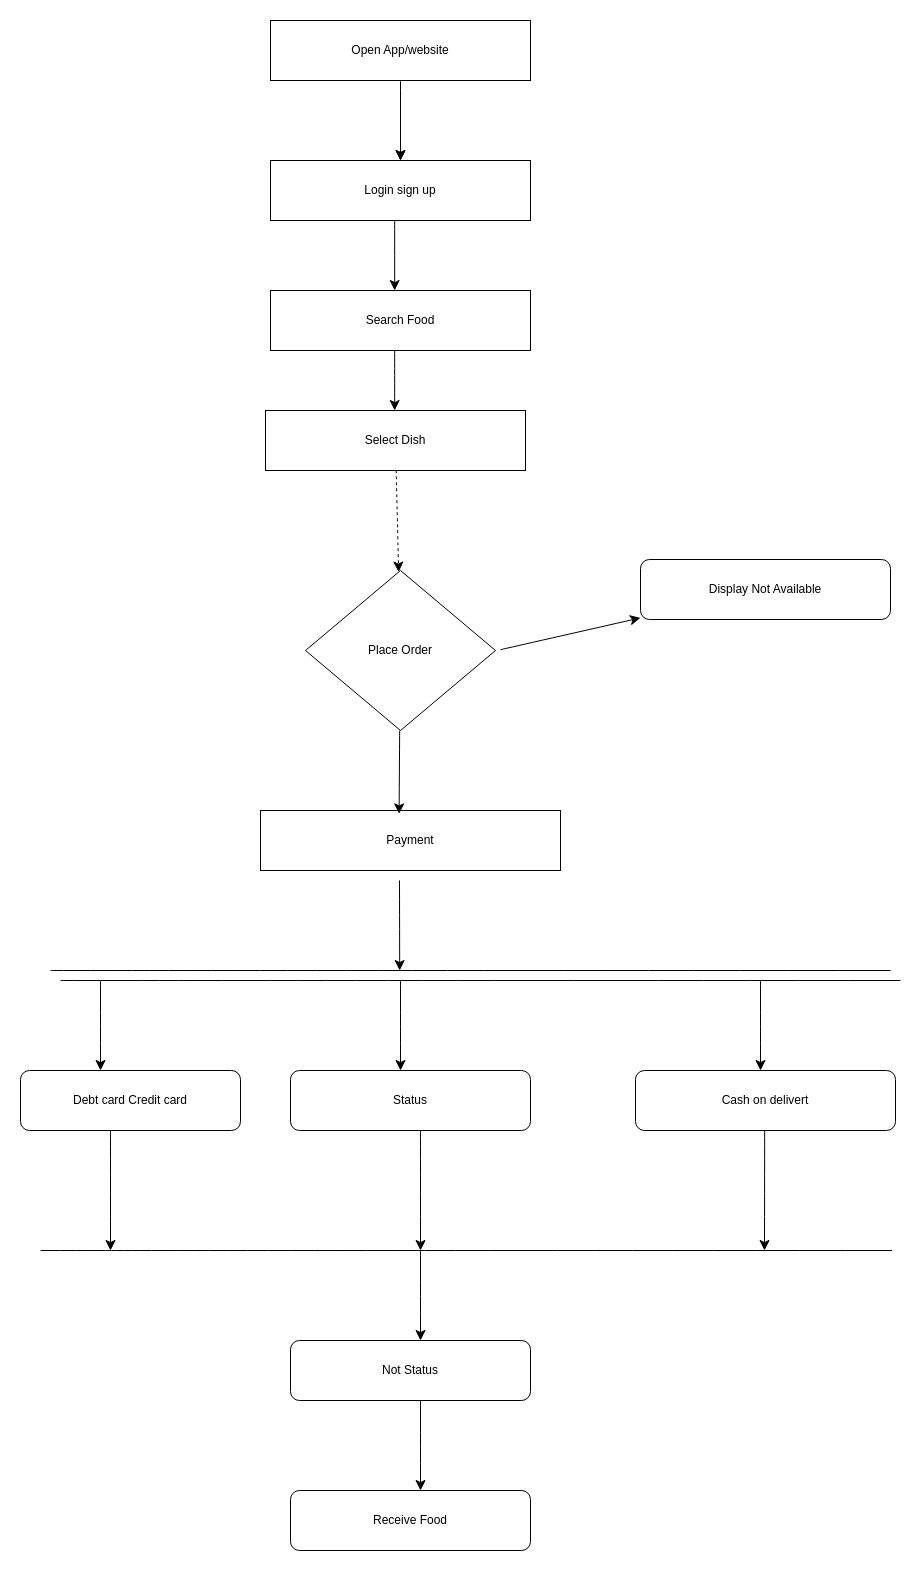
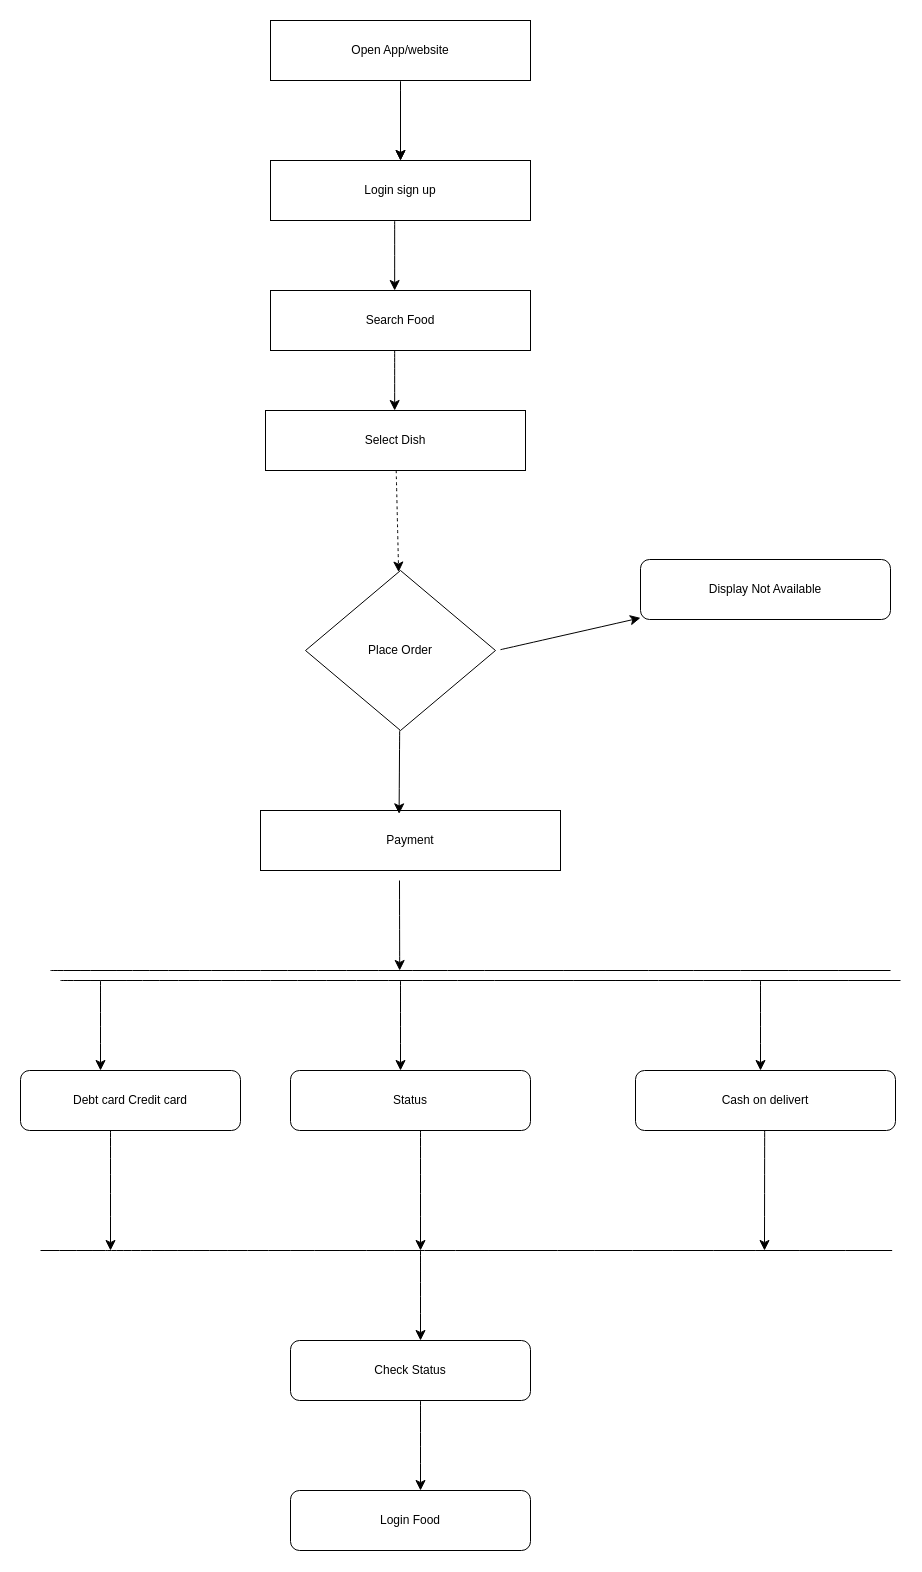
  <mxCell id="0" />
  <mxCell id="1" parent="0" />
  <mxCell id="2" style="edgeStyle=none;curved=1;rounded=0;orthogonalLoop=1;jettySize=auto;html=1;entryX=0;entryY=0.5;entryDx=0;entryDy=0;fontSize=12;startSize=8;endSize=8;" edge="1" parent="1"><mxGeometry relative="1" as="geometry"><mxPoint x="280" y="200" as="sourcePoint" /><mxPoint x="280" y="200" as="targetPoint" /></mxGeometry></mxCell>
  <mxCell id="3" style="edgeStyle=none;curved=1;rounded=0;orthogonalLoop=1;jettySize=auto;html=1;fontSize=12;startSize=8;endSize=8;" edge="1" parent="1"><mxGeometry relative="1" as="geometry"><mxPoint x="400" y="160" as="targetPoint" /><mxPoint x="400" y="80" as="sourcePoint" /></mxGeometry></mxCell>
  <mxCell id="4" value="" style="endArrow=classic;html=1;rounded=0;fontSize=12;startSize=8;endSize=8;curved=1;" edge="1" parent="1"><mxGeometry width="50" height="50" relative="1" as="geometry"><mxPoint x="400" y="90" as="sourcePoint" /><mxPoint x="400" y="160" as="targetPoint" /></mxGeometry></mxCell>
  <mxCell id="5" value="Login sign up" style="rounded=0;whiteSpace=wrap;html=1;" vertex="1" parent="1"><mxGeometry x="270" y="160" width="260" height="60" as="geometry" /></mxCell>
  <mxCell id="6" value="Search Food" style="rounded=0;whiteSpace=wrap;html=1;" vertex="1" parent="1"><mxGeometry x="270" y="290" width="260" height="60" as="geometry" /></mxCell>
  <mxCell id="7" value="Place Order" style="rhombus;whiteSpace=wrap;html=1;" vertex="1" parent="1"><mxGeometry x="305" y="570" width="190" height="160" as="geometry" /></mxCell>
  <mxCell id="8" value="" style="endArrow=classic;html=1;rounded=0;fontSize=12;startSize=8;endSize=8;curved=1;" edge="1" parent="1"><mxGeometry width="50" height="50" relative="1" as="geometry"><mxPoint x="394.17" y="350" as="sourcePoint" /><mxPoint x="394.17" y="410" as="targetPoint" /><Array as="points"><mxPoint x="394.17" y="360" /></Array></mxGeometry></mxCell>
  <mxCell id="9" value="" style="endArrow=classic;html=1;rounded=0;fontSize=12;startSize=8;endSize=8;curved=1;" edge="1" parent="1"><mxGeometry width="50" height="50" relative="1" as="geometry"><mxPoint x="394.17" y="220" as="sourcePoint" /><mxPoint x="394.17" y="290" as="targetPoint" /></mxGeometry></mxCell>
  <mxCell id="10" value="Open App/website" style="rounded=0;whiteSpace=wrap;html=1;" vertex="1" parent="1"><mxGeometry x="270" y="20" width="260" height="60" as="geometry" /></mxCell>
  <mxCell id="11" value="" style="endArrow=classic;html=1;rounded=0;fontSize=12;startSize=8;endSize=8;curved=1;dashed=1;" edge="1" parent="1" source="13" target="7"><mxGeometry width="50" height="50" relative="1" as="geometry"><mxPoint x="400" y="460" as="sourcePoint" /><mxPoint x="400" y="530" as="targetPoint" /></mxGeometry></mxCell>
  <mxCell id="12" value="" style="endArrow=classic;html=1;rounded=0;fontSize=12;startSize=8;endSize=8;curved=1;" edge="1" parent="1" target="13"><mxGeometry width="50" height="50" relative="1" as="geometry"><mxPoint x="400" y="460" as="sourcePoint" /><mxPoint x="397" y="572" as="targetPoint" /></mxGeometry></mxCell>
  <mxCell id="13" value="Select Dish" style="rounded=0;whiteSpace=wrap;html=1;" vertex="1" parent="1"><mxGeometry x="265" y="410" width="260" height="60" as="geometry" /></mxCell>
  <mxCell id="14" value="Payment" style="rounded=0;whiteSpace=wrap;html=1;" vertex="1" parent="1"><mxGeometry x="260" y="810" width="300" height="60" as="geometry" /></mxCell>
  <mxCell id="15" value="" style="endArrow=classic;html=1;rounded=0;fontSize=12;startSize=8;endSize=8;curved=1;entryX=0.462;entryY=0.056;entryDx=0;entryDy=0;entryPerimeter=0;" edge="1" parent="1" target="14"><mxGeometry width="50" height="50" relative="1" as="geometry"><mxPoint x="399.17" y="730" as="sourcePoint" /><mxPoint x="399.17" y="800" as="targetPoint" /></mxGeometry></mxCell>
  <mxCell id="16" value="" style="endArrow=classic;html=1;rounded=0;fontSize=12;startSize=8;endSize=8;curved=1;" edge="1" parent="1" target="17"><mxGeometry width="50" height="50" relative="1" as="geometry"><mxPoint x="500" y="649.17" as="sourcePoint" /><mxPoint x="700" y="649" as="targetPoint" /></mxGeometry></mxCell>
  <mxCell id="17" value="Display Not Available" style="rounded=1;whiteSpace=wrap;html=1;" vertex="1" parent="1"><mxGeometry x="640" y="559" width="250" height="60" as="geometry" /></mxCell>
  <mxCell id="18" value="" style="endArrow=classic;html=1;rounded=0;fontSize=12;startSize=8;endSize=8;curved=1;" edge="1" parent="1"><mxGeometry width="50" height="50" relative="1" as="geometry"><mxPoint x="399" y="880" as="sourcePoint" /><mxPoint x="399.17" y="970" as="targetPoint" /><Array as="points"><mxPoint x="399.17" y="960" /></Array></mxGeometry></mxCell>
  <mxCell id="19" value="" style="endArrow=none;html=1;rounded=0;fontSize=12;startSize=8;endSize=8;curved=1;" edge="1" parent="1"><mxGeometry width="50" height="50" relative="1" as="geometry"><mxPoint x="50" y="970" as="sourcePoint" /><mxPoint x="890" y="970" as="targetPoint" /></mxGeometry></mxCell>
  <mxCell id="20" value="" style="endArrow=none;html=1;rounded=0;fontSize=12;startSize=8;endSize=8;curved=1;" edge="1" parent="1"><mxGeometry width="50" height="50" relative="1" as="geometry"><mxPoint x="60" y="980" as="sourcePoint" /><mxPoint x="900" y="980" as="targetPoint" /></mxGeometry></mxCell>
  <mxCell id="21" value="" style="endArrow=classic;html=1;rounded=0;fontSize=12;startSize=8;endSize=8;curved=1;" edge="1" parent="1"><mxGeometry width="50" height="50" relative="1" as="geometry"><mxPoint x="100" y="980" as="sourcePoint" /><mxPoint x="100" y="1070" as="targetPoint" /></mxGeometry></mxCell>
  <mxCell id="22" value="" style="endArrow=classic;html=1;rounded=0;fontSize=12;startSize=8;endSize=8;curved=1;" edge="1" parent="1"><mxGeometry width="50" height="50" relative="1" as="geometry"><mxPoint x="400" y="980" as="sourcePoint" /><mxPoint x="400" y="1070" as="targetPoint" /></mxGeometry></mxCell>
  <mxCell id="23" value="" style="endArrow=classic;html=1;rounded=0;fontSize=12;startSize=8;endSize=8;curved=1;" edge="1" parent="1"><mxGeometry width="50" height="50" relative="1" as="geometry"><mxPoint x="760" y="980" as="sourcePoint" /><mxPoint x="760" y="1070" as="targetPoint" /></mxGeometry></mxCell>
  <mxCell id="24" value="Status" style="rounded=1;whiteSpace=wrap;html=1;" vertex="1" parent="1"><mxGeometry x="290" y="1070" width="240" height="60" as="geometry" /></mxCell>
  <mxCell id="25" value="Debt card Credit card" style="rounded=1;whiteSpace=wrap;html=1;" vertex="1" parent="1"><mxGeometry x="20" y="1070" width="220" height="60" as="geometry" /></mxCell>
  <mxCell id="26" value="Cash on delivert" style="rounded=1;whiteSpace=wrap;html=1;" vertex="1" parent="1"><mxGeometry x="635" y="1070" width="260" height="60" as="geometry" /></mxCell>
  <mxCell id="27" value="&lt;div&gt;&lt;br&gt;&lt;/div&gt;&lt;div&gt;&lt;br&gt;&lt;/div&gt;" style="endArrow=classic;html=1;rounded=0;fontSize=12;startSize=8;endSize=8;curved=1;" edge="1" parent="1"><mxGeometry width="50" height="50" relative="1" as="geometry"><mxPoint x="110" y="1130" as="sourcePoint" /><mxPoint x="110" y="1250" as="targetPoint" /><Array as="points"><mxPoint x="110" y="1250" /></Array></mxGeometry></mxCell>
  <mxCell id="28" value="" style="endArrow=classic;html=1;rounded=0;fontSize=12;startSize=8;endSize=8;curved=1;" edge="1" parent="1"><mxGeometry width="50" height="50" relative="1" as="geometry"><mxPoint x="420" y="1130" as="sourcePoint" /><mxPoint x="420" y="1250" as="targetPoint" /></mxGeometry></mxCell>
  <mxCell id="29" value="" style="endArrow=classic;html=1;rounded=0;fontSize=12;startSize=8;endSize=8;curved=1;" edge="1" parent="1"><mxGeometry width="50" height="50" relative="1" as="geometry"><mxPoint x="764.17" y="1130" as="sourcePoint" /><mxPoint x="764" y="1250" as="targetPoint" /></mxGeometry></mxCell>
  <mxCell id="30" style="edgeStyle=none;curved=1;rounded=0;orthogonalLoop=1;jettySize=auto;html=1;exitX=0.5;exitY=1;exitDx=0;exitDy=0;fontSize=12;startSize=8;endSize=8;" edge="1" parent="1" source="25" target="25"><mxGeometry relative="1" as="geometry" /></mxCell>
  <mxCell id="31" value="" style="endArrow=none;html=1;rounded=0;fontSize=12;startSize=8;endSize=8;curved=1;" edge="1" parent="1"><mxGeometry width="50" height="50" relative="1" as="geometry"><mxPoint x="40" y="1250" as="sourcePoint" /><mxPoint x="891.667" y="1250" as="targetPoint" /><Array as="points"><mxPoint x="80" y="1250" /><mxPoint x="130" y="1250" /></Array></mxGeometry></mxCell>
  <mxCell id="32" value="" style="endArrow=classic;html=1;rounded=0;fontSize=12;startSize=8;endSize=8;curved=1;" edge="1" parent="1"><mxGeometry width="50" height="50" relative="1" as="geometry"><mxPoint x="420" y="1250" as="sourcePoint" /><mxPoint x="420" y="1340" as="targetPoint" /></mxGeometry></mxCell>
- <mxCell id="33" value="Not Status" style="rounded=1;whiteSpace=wrap;html=1;" vertex="1" parent="1"><mxGeometry x="290" y="1340" width="240" height="60" as="geometry" /></mxCell>
+ <mxCell id="33" value="Check Status" style="rounded=1;whiteSpace=wrap;html=1;" vertex="1" parent="1"><mxGeometry x="290" y="1340" width="240" height="60" as="geometry" /></mxCell>
  <mxCell id="34" value="" style="endArrow=classic;html=1;rounded=0;fontSize=12;startSize=8;endSize=8;curved=1;" edge="1" parent="1"><mxGeometry width="50" height="50" relative="1" as="geometry"><mxPoint x="420" y="1400" as="sourcePoint" /><mxPoint x="420" y="1490" as="targetPoint" /></mxGeometry></mxCell>
- <mxCell id="35" value="Receive Food" style="rounded=1;whiteSpace=wrap;html=1;" vertex="1" parent="1"><mxGeometry x="290" y="1490" width="240" height="60" as="geometry" /></mxCell>
+ <mxCell id="35" value="Login Food" style="rounded=1;whiteSpace=wrap;html=1;" vertex="1" parent="1"><mxGeometry x="290" y="1490" width="240" height="60" as="geometry" /></mxCell>
